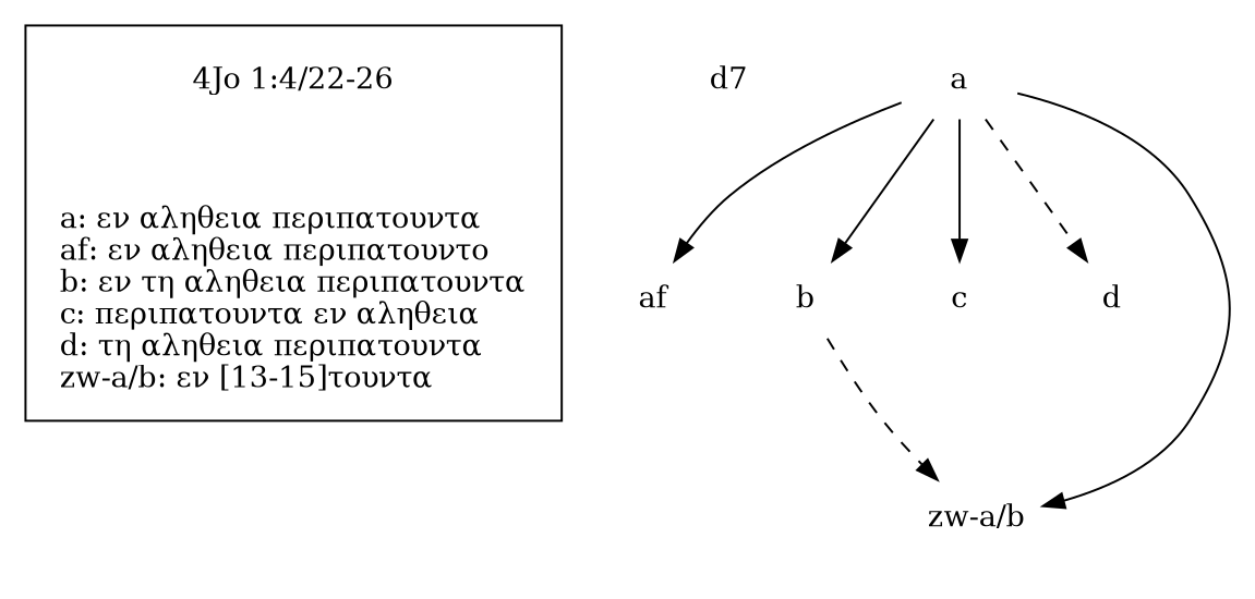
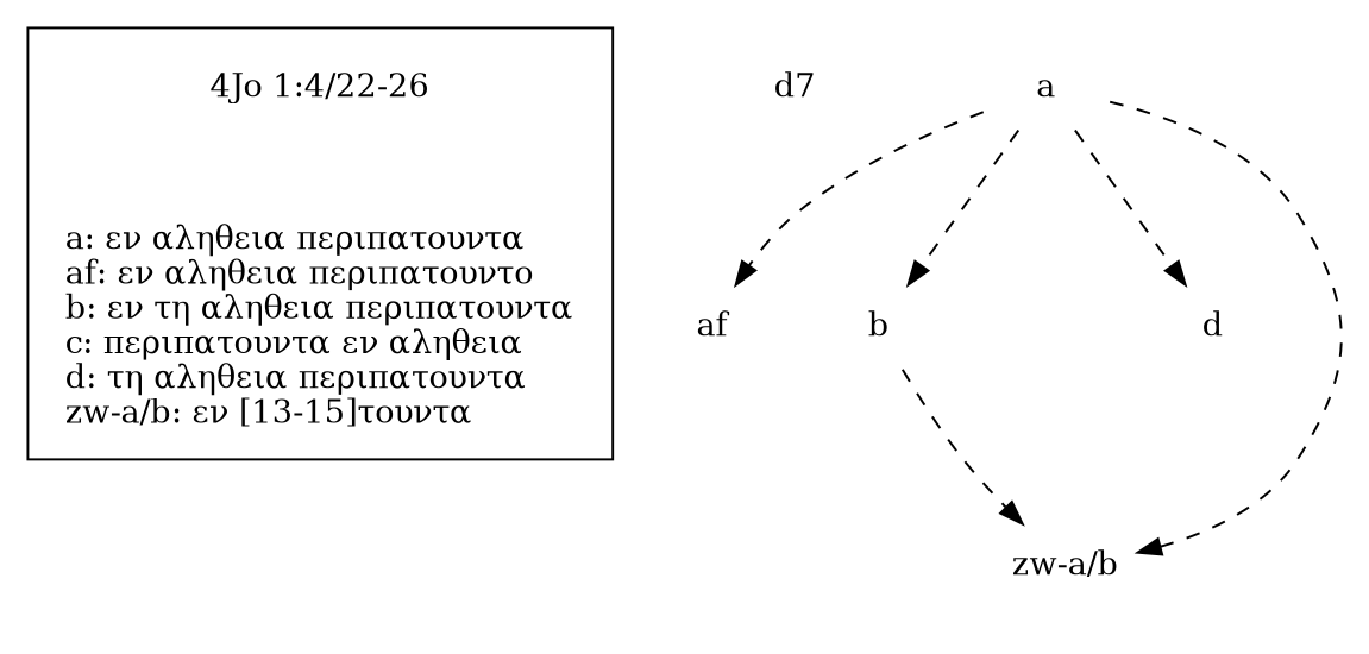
  digraph {
    node [shape=plaintext]
    edge [style=dashed]
    n1 [label="4Jo 1:4/22-26"]
    n2 [label="a: εν αληθεια περιπατουντα\laf: εν αληθεια περιπατουντο\lb: εν τη αληθεια περιπατουντα\lc: περιπατουντα εν αληθεια\ld: τη αληθεια περιπατουντα\lzw-a/b: εν [13-15]τουντα\l"]
    n3 [label=a]
    n4 [label=af]
    n5 [label=b]
-   n6 [label=c]
    n7 [label=d]
    n8 [label="zw-a/b"]
    n9 [label=d7]
    subgraph cluster_1 {
      n1
      n2
    }
    subgraph cluster_2 {
      style=invis
      n3
      n4
      n5
-     n6
      n7
      n8
      n9
    }
    n1 -> n2 [style=invis]
-   n3 -> n4 [style=solid]
-   n3 -> n5 [style=solid]
-   n3 -> n6 [style=solid]
+   n3 -> n4
+   n3 -> n5
    n3 -> n7
-   n3 -> n8 [style=solid]
+   n3 -> n8
    n5 -> n8
  }
